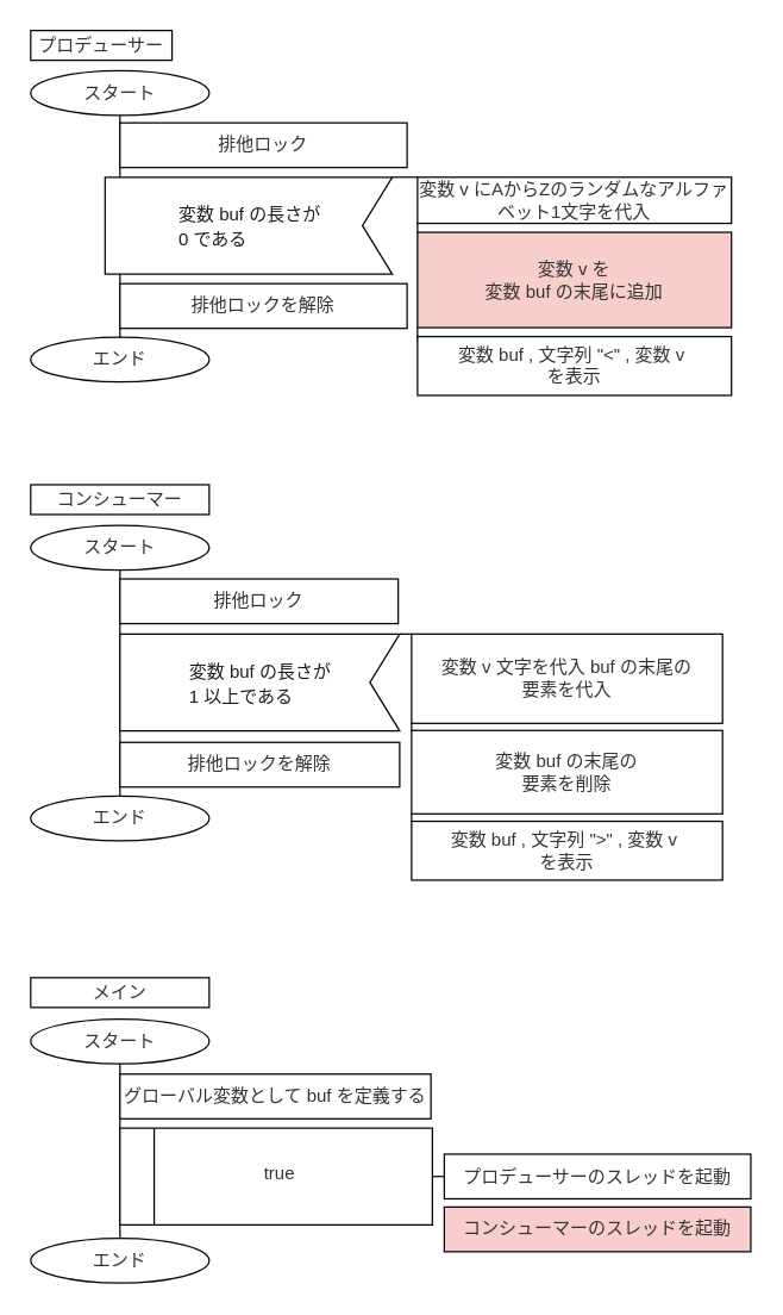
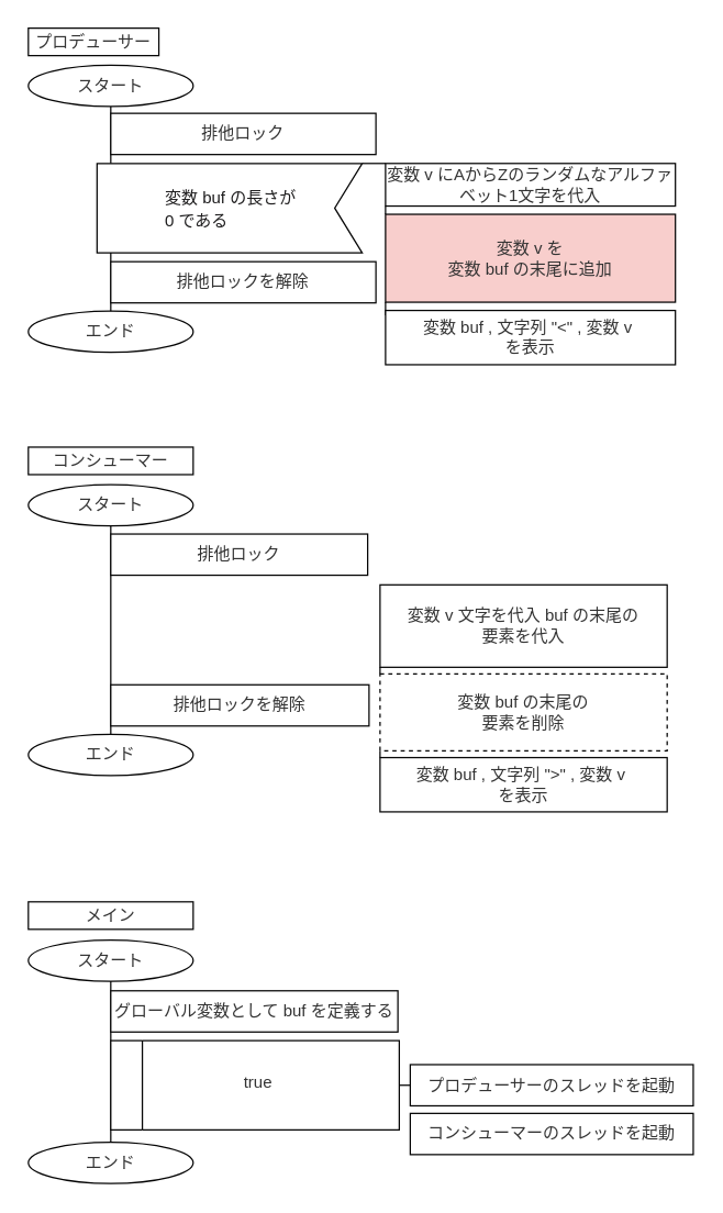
  <mxCell id="0" />
  <mxCell id="1" parent="0" />
  <mxCell id="2" value="&lt;font style=&quot;font-size: 12px&quot;&gt;スタート&lt;/font&gt;" style="ellipse;whiteSpace=wrap;html=1;fontColor=#333333;strokeColor=#050505;fillColor=#FFFFFF;" parent="1" vertex="1"><mxGeometry x="20" y="47" width="120" height="30" as="geometry" /></mxCell>
  <mxCell id="3" value="&lt;font style=&quot;font-size: 12px&quot;&gt;エンド&lt;/font&gt;" style="ellipse;whiteSpace=wrap;html=1;fontColor=#333333;strokeColor=#050505;fillColor=#FFFFFF;" parent="1" vertex="1"><mxGeometry x="20" y="226" width="120" height="30" as="geometry" /></mxCell>
  <mxCell id="4" value="" style="endArrow=none;html=1;exitX=0.5;exitY=0;exitDx=0;exitDy=0;entryX=0.5;entryY=1;entryDx=0;entryDy=0;fillColor=#f5f5f5;strokeColor=#050505;" parent="1" source="3" target="2" edge="1"><mxGeometry width="50" height="50" relative="1" as="geometry"><mxPoint x="30" y="186" as="sourcePoint" /><mxPoint x="80" y="136" as="targetPoint" /></mxGeometry></mxCell>
  <mxCell id="5" value="排他ロックを解除" style="rounded=0;whiteSpace=wrap;html=1;fontColor=#333333;strokeColor=#050505;fillColor=#FFFFFF;" parent="1" vertex="1"><mxGeometry x="80" y="190" width="193" height="30" as="geometry" /></mxCell>
  <mxCell id="6" value="プロデューサー" style="text;html=1;align=center;verticalAlign=middle;whiteSpace=wrap;rounded=0;fontColor=#333333;strokeColor=#050505;fillColor=#FFFFFF;" parent="1" vertex="1"><mxGeometry x="20" y="20" width="95" height="20" as="geometry" /></mxCell>
  <mxCell id="7" value="&lt;font style=&quot;font-size: 12px&quot;&gt;スタート&lt;/font&gt;" style="ellipse;whiteSpace=wrap;html=1;fontColor=#333333;strokeColor=#050505;fillColor=#FFFFFF;" parent="1" vertex="1"><mxGeometry x="20" y="352.25" width="120" height="30" as="geometry" /></mxCell>
  <mxCell id="8" value="&lt;font style=&quot;font-size: 12px&quot;&gt;エンド&lt;/font&gt;" style="ellipse;whiteSpace=wrap;html=1;fontColor=#333333;strokeColor=#050505;fillColor=#FFFFFF;" parent="1" vertex="1"><mxGeometry x="20" y="534" width="120" height="30" as="geometry" /></mxCell>
  <mxCell id="9" value="" style="endArrow=none;html=1;exitX=0.5;exitY=0;exitDx=0;exitDy=0;entryX=0.5;entryY=1;entryDx=0;entryDy=0;fillColor=#f5f5f5;strokeColor=#050505;" parent="1" source="8" target="7" edge="1"><mxGeometry width="50" height="50" relative="1" as="geometry"><mxPoint x="30" y="504.25" as="sourcePoint" /><mxPoint x="80" y="454.25" as="targetPoint" /></mxGeometry></mxCell>
  <mxCell id="10" value="コンシューマー" style="text;html=1;align=center;verticalAlign=middle;whiteSpace=wrap;rounded=0;fontColor=#333333;strokeColor=#050505;fillColor=#FFFFFF;" parent="1" vertex="1"><mxGeometry x="20" y="325" width="120" height="20" as="geometry" /></mxCell>
  <mxCell id="11" value="&lt;div style=&quot;text-align: left&quot;&gt;&lt;span style=&quot;color: rgb(29 , 28 , 29) ; font-family: &amp;#34;notosansjp&amp;#34; , , &amp;#34;applelogo&amp;#34; , sans-serif ; background-color: rgb(255 , 255 , 255)&quot;&gt;&lt;font style=&quot;font-size: 12px&quot;&gt;変数 buf の長さが&lt;/font&gt;&lt;/span&gt;&lt;/div&gt;&lt;div style=&quot;text-align: left&quot;&gt;&lt;font color=&quot;#1d1c1d&quot;&gt;&lt;span style=&quot;font-size: 12px ; background-color: rgb(255 , 255 , 255)&quot;&gt;0 である&lt;/span&gt;&lt;/font&gt;&lt;/div&gt;" style="html=1;shape=mxgraph.infographic.ribbonSimple;notch1=20;notch2=0;align=center;verticalAlign=middle;fontSize=14;fontStyle=0;flipH=1;fontColor=#333333;strokeColor=#050505;fillColor=#FFFFFF;" parent="1" vertex="1"><mxGeometry x="70" y="118.5" width="193" height="65" as="geometry" /></mxCell>
- <mxCell id="12" value="&lt;div style=&quot;text-align: left&quot;&gt;&lt;span style=&quot;color: rgb(29 , 28 , 29) ; background-color: rgb(255 , 255 , 255)&quot;&gt;&lt;font style=&quot;font-size: 12px&quot;&gt;変数 buf の長さが&lt;/font&gt;&lt;/span&gt;&lt;/div&gt;&lt;div style=&quot;text-align: left&quot;&gt;&lt;span style=&quot;color: rgb(29 , 28 , 29) ; background-color: rgb(255 , 255 , 255)&quot;&gt;&lt;font style=&quot;font-size: 12px&quot;&gt;1 以上である&lt;/font&gt;&lt;/span&gt;&lt;/div&gt;" style="html=1;shape=mxgraph.infographic.ribbonSimple;notch1=20;notch2=0;align=center;verticalAlign=middle;fontSize=14;fontStyle=0;flipH=1;fontColor=#333333;strokeColor=#050505;fillColor=#FFFFFF;" parent="1" vertex="1"><mxGeometry x="80" y="425.25" width="188" height="65" as="geometry" /></mxCell>
  <mxCell id="13" value="排他ロック" style="rounded=0;whiteSpace=wrap;html=1;fontColor=#333333;strokeColor=#050505;fillColor=#FFFFFF;" parent="1" vertex="1"><mxGeometry x="80" y="82" width="193" height="30" as="geometry" /></mxCell>
  <mxCell id="14" value="排他ロックを解除" style="rounded=0;whiteSpace=wrap;html=1;fontColor=#333333;strokeColor=#050505;fillColor=#FFFFFF;" parent="1" vertex="1"><mxGeometry x="80" y="498" width="188" height="30" as="geometry" /></mxCell>
  <mxCell id="15" value="変数 v 文字を代入 buf の末尾の&lt;br&gt;要素を代入" style="rounded=0;whiteSpace=wrap;html=1;fontColor=#333333;strokeColor=#050505;fillColor=#FFFFFF;" parent="1" vertex="1"><mxGeometry x="276" y="425.25" width="209" height="60" as="geometry" /></mxCell>
  <mxCell id="16" value="" style="endArrow=none;html=1;exitX=0;exitY=1;exitDx=0;exitDy=0;strokeColor=#050505;entryX=0;entryY=0;entryDx=0;entryDy=0;" parent="1" source="15" target="17" edge="1"><mxGeometry width="50" height="50" relative="1" as="geometry"><mxPoint x="538" y="487" as="sourcePoint" /><mxPoint x="542" y="559.5" as="targetPoint" /></mxGeometry></mxCell>
- <mxCell id="17" value="変数 buf の末尾の&lt;br&gt;要素を削除" style="rounded=0;whiteSpace=wrap;html=1;fontColor=#333333;strokeColor=#050505;fillColor=#FFFFFF;" parent="1" vertex="1"><mxGeometry x="276" y="490" width="209" height="56" as="geometry" /></mxCell>
+ <mxCell id="17" value="変数 buf の末尾の&lt;br&gt;要素を削除" style="rounded=0;whiteSpace=wrap;html=1;fontColor=#333333;strokeColor=#050505;fillColor=#FFFFFF;dashed=1;" parent="1" vertex="1"><mxGeometry x="276" y="490" width="209" height="56" as="geometry" /></mxCell>
  <mxCell id="18" value="排他ロック" style="rounded=0;whiteSpace=wrap;html=1;fontColor=#333333;strokeColor=#050505;fillColor=#FFFFFF;" parent="1" vertex="1"><mxGeometry x="80" y="388.25" width="187" height="30" as="geometry" /></mxCell>
  <mxCell id="19" value="&lt;font style=&quot;font-size: 12px&quot;&gt;スタート&lt;/font&gt;" style="ellipse;whiteSpace=wrap;html=1;fontColor=#333333;strokeColor=#050505;fillColor=#FFFFFF;" parent="1" vertex="1"><mxGeometry x="20" y="683.75" width="120" height="30" as="geometry" /></mxCell>
  <mxCell id="20" value="メイン" style="text;html=1;align=center;verticalAlign=middle;whiteSpace=wrap;rounded=0;fontColor=#333333;strokeColor=#050505;fillColor=#FFFFFF;" parent="1" vertex="1"><mxGeometry x="20" y="656" width="120" height="20" as="geometry" /></mxCell>
  <mxCell id="21" value="&lt;font style=&quot;font-size: 12px&quot;&gt;エンド&lt;/font&gt;" style="ellipse;whiteSpace=wrap;html=1;fontColor=#333333;strokeColor=#050505;fillColor=#FFFFFF;" parent="1" vertex="1"><mxGeometry x="20" y="831" width="120" height="30" as="geometry" /></mxCell>
  <mxCell id="22" value="" style="endArrow=none;html=1;exitX=0.5;exitY=0;exitDx=0;exitDy=0;entryX=0.5;entryY=1;entryDx=0;entryDy=0;fillColor=#f5f5f5;strokeColor=#050505;" parent="1" source="21" target="19" edge="1"><mxGeometry width="50" height="50" relative="1" as="geometry"><mxPoint x="30" y="821" as="sourcePoint" /><mxPoint x="80" y="690.75" as="targetPoint" /></mxGeometry></mxCell>
- <mxCell id="23" value="コンシューマーのスレッドを起動" style="rounded=0;whiteSpace=wrap;html=1;fontColor=#333333;strokeColor=#050505;fillColor=#f8cecc;" parent="1" vertex="1"><mxGeometry x="298" y="810" width="206" height="30" as="geometry" /></mxCell>
+ <mxCell id="23" value="コンシューマーのスレッドを起動" style="rounded=0;whiteSpace=wrap;html=1;fontColor=#333333;strokeColor=#050505;fillColor=#FFFFFF;" parent="1" vertex="1"><mxGeometry x="298" y="810" width="206" height="30" as="geometry" /></mxCell>
  <mxCell id="24" value="プロデューサーのスレッドを起動" style="rounded=0;whiteSpace=wrap;html=1;fontColor=#333333;strokeColor=#050505;fillColor=#FFFFFF;" parent="1" vertex="1"><mxGeometry x="298" y="774.5" width="206" height="30" as="geometry" /></mxCell>
  <mxCell id="25" value="グローバル変数として buf を定義する&lt;span style=&quot;color: rgba(0 , 0 , 0 , 0) ; font-family: monospace ; font-size: 0px&quot;&gt;%3CmxGraphModel%3E%3Croot%3E%3CmxCell%20id%3D%220%22%2F%3E%3CmxCell%20id%3D%221%22%20parent%3D%220%22%2F%3E%3CmxCell%20id%3D%222%22%20value%3D%22%E3%83%81%E3%83%A3%E3%83%8D%E3%83%AB%E3%82%92%E5%AE%A3%E8%A8%80%22%20style%3D%22rounded%3D0%3BwhiteSpace%3Dwrap%3Bhtml%3D1%3BfontColor%3D%23333333%3BstrokeColor%3D%23050505%3BfillColor%3D%23FFFFFF%3B%22%20vertex%3D%221%22%20parent%3D%221%22%3E%3CmxGeometry%20x%3D%2270%22%20y%3D%22937%22%20width%3D%22200%22%20height%3D%2230%22%20as%3D%22geometry%22%2F%3E%3C%2FmxCell%3E%3C%2Froot%3E%3C%2FmxGraphMod&lt;/span&gt;" style="rounded=0;whiteSpace=wrap;html=1;fontColor=#333333;strokeColor=#050505;fillColor=#FFFFFF;" parent="1" vertex="1"><mxGeometry x="80" y="720.75" width="209" height="30" as="geometry" /></mxCell>
  <mxCell id="26" value="" style="endArrow=none;html=1;strokeColor=#050505;entryX=0;entryY=0;entryDx=0;entryDy=0;exitX=0;exitY=0;exitDx=0;exitDy=0;entryPerimeter=0;" parent="1" source="34" target="11" edge="1"><mxGeometry width="50" height="50" relative="1" as="geometry"><mxPoint x="306" y="3" as="sourcePoint" /><mxPoint x="318" y="80" as="targetPoint" /></mxGeometry></mxCell>
  <mxCell id="27" value="" style="swimlane;horizontal=0;strokeColor=#050505;fillColor=#FFFFFF;" parent="1" vertex="1"><mxGeometry x="80" y="757" width="210" height="65" as="geometry"><mxRectangle x="353" y="320" width="24" height="139" as="alternateBounds" /></mxGeometry></mxCell>
  <mxCell id="28" value="&lt;font color=&quot;#333333&quot;&gt;true&lt;/font&gt;" style="text;html=1;align=center;verticalAlign=middle;resizable=0;points=[];autosize=1;strokeColor=none;" parent="27" vertex="1"><mxGeometry x="91.25" y="21.5" width="31" height="18" as="geometry" /></mxCell>
  <mxCell id="29" value="" style="endArrow=none;html=1;exitX=0;exitY=0.5;exitDx=0;exitDy=0;entryX=1;entryY=0.5;entryDx=0;entryDy=0;fillColor=#f5f5f5;strokeColor=#050505;" parent="1" source="24" target="27" edge="1"><mxGeometry width="50" height="50" relative="1" as="geometry"><mxPoint x="90" y="917" as="sourcePoint" /><mxPoint x="90" y="726" as="targetPoint" /></mxGeometry></mxCell>
  <mxCell id="30" value="変数 v を&lt;br&gt;変数 buf の末尾に追加" style="rounded=0;whiteSpace=wrap;html=1;fontColor=#333333;strokeColor=#050505;fillColor=#f8cecc;" parent="1" vertex="1"><mxGeometry x="280" y="155.5" width="211" height="64" as="geometry" /></mxCell>
  <mxCell id="31" value="" style="endArrow=none;html=1;strokeColor=#050505;exitX=0;exitY=1;exitDx=0;exitDy=0;entryX=0;entryY=0.089;entryDx=0;entryDy=0;entryPerimeter=0;" parent="1" source="30" target="33" edge="1"><mxGeometry width="50" height="50" relative="1" as="geometry"><mxPoint x="236" y="281.5" as="sourcePoint" /><mxPoint x="253" y="247" as="targetPoint" /></mxGeometry></mxCell>
- <mxCell id="32" value="" style="endArrow=none;html=1;entryX=0;entryY=0;entryDx=0;entryDy=0;fillColor=#f5f5f5;strokeColor=#050505;exitX=0;exitY=0;exitDx=0;exitDy=0;exitPerimeter=0;" parent="1" source="12" target="15" edge="1"><mxGeometry width="50" height="50" relative="1" as="geometry"><mxPoint x="278" y="464.75" as="sourcePoint" /><mxPoint x="272" y="455" as="targetPoint" /></mxGeometry></mxCell>
  <mxCell id="33" value="変数 buf , 文字列 &quot;&amp;lt;&quot; , 変数 v&amp;nbsp;&lt;br&gt;を表示" style="rounded=0;whiteSpace=wrap;html=1;fontColor=#333333;strokeColor=#050505;fillColor=#FFFFFF;" parent="1" vertex="1"><mxGeometry x="280" y="225.5" width="211" height="39.5" as="geometry" /></mxCell>
  <mxCell id="34" value="変数 v にAからZのランダムなアルファベット1文字を代入" style="rounded=0;whiteSpace=wrap;html=1;fontColor=#333333;strokeColor=#050505;fillColor=#FFFFFF;" parent="1" vertex="1"><mxGeometry x="280" y="118.5" width="211" height="31" as="geometry" /></mxCell>
  <mxCell id="35" value="" style="endArrow=none;html=1;strokeColor=#050505;entryX=0;entryY=1;entryDx=0;entryDy=0;exitX=0;exitY=0;exitDx=0;exitDy=0;" parent="1" source="30" target="34" edge="1"><mxGeometry width="50" height="50" relative="1" as="geometry"><mxPoint x="290" y="204.5" as="sourcePoint" /><mxPoint x="248" y="128.5" as="targetPoint" /></mxGeometry></mxCell>
  <mxCell id="36" value="" style="endArrow=none;html=1;strokeColor=#050505;entryX=0;entryY=1;entryDx=0;entryDy=0;exitX=0;exitY=0;exitDx=0;exitDy=0;" parent="1" source="37" target="17" edge="1"><mxGeometry width="50" height="50" relative="1" as="geometry"><mxPoint x="276" y="632.5" as="sourcePoint" /><mxPoint x="293" y="100" as="targetPoint" /></mxGeometry></mxCell>
  <mxCell id="37" value="変数 buf , 文字列 &quot;&amp;gt;&quot; , 変数 v&amp;nbsp;&lt;br&gt;を表示" style="rounded=0;whiteSpace=wrap;html=1;fontColor=#333333;strokeColor=#050505;fillColor=#FFFFFF;" vertex="1" parent="1"><mxGeometry x="276" y="551" width="209" height="39.5" as="geometry" /></mxCell>
